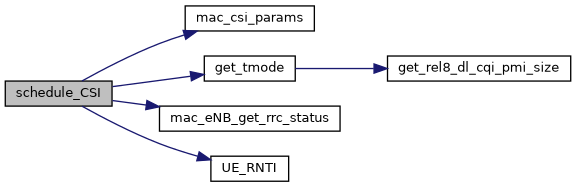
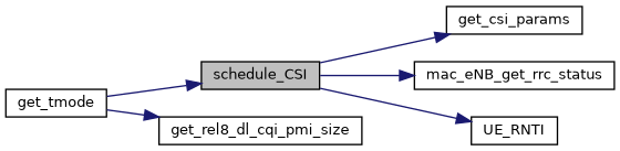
  digraph {
    rankdir=LR
    node [color=black fillcolor=white fontname=Helvetica fontsize=10 shape=record style=filled]
    edge [color=midnightblue fontname=Helvetica fontsize=10 labelfontname=Helvetica labelfontsize=10 style=solid]
    n1 [fillcolor=grey75 fontcolor=black height=0.2 label=schedule_CSI width=0.4]
-   n2 [height=0.2 label=mac_csi_params width=0.4]
+   n2 [height=0.2 label=get_csi_params width=0.4]
    n3 [height=0.2 label=get_tmode width=0.4]
    n4 [height=0.2 label=mac_eNB_get_rrc_status width=0.4]
    n5 [height=0.2 label=UE_RNTI width=0.4]
    n6 [height=0.2 label=get_rel8_dl_cqi_pmi_size width=0.4]
    n1 -> n2
-   n1 -> n3
+   n3 -> n1
    n1 -> n4
    n1 -> n5
    n3 -> n6
  }
